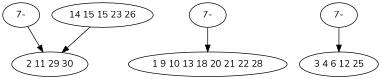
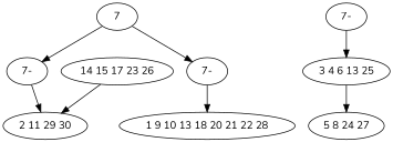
  digraph {
    fontname=Nunito
    node [fontname=Nunito]
    edge [fontname=Nunito]
+   n1 [label=7]
    n2 [label="7-"]
    n3 [label="7-"]
    n4 [label="2 11 29 30"]
    n5 [label="1 9 10 13 18 20 21 22 28"]
    n6 [label="7-"]
-   n7 [label="3 4 6 12 25"]
-   n9 [label="14 15 15 23 26"]
+   n7 [label="3 4 6 13 25"]
+   n8 [label="5 8 24 27"]
+   n9 [label="14 15 17 23 26"]
+   n1 -> n2
+   n1 -> n3
    n2 -> n4
    n3 -> n5
    n6 -> n7
+   n7 -> n8
    n9 -> n4
  }
